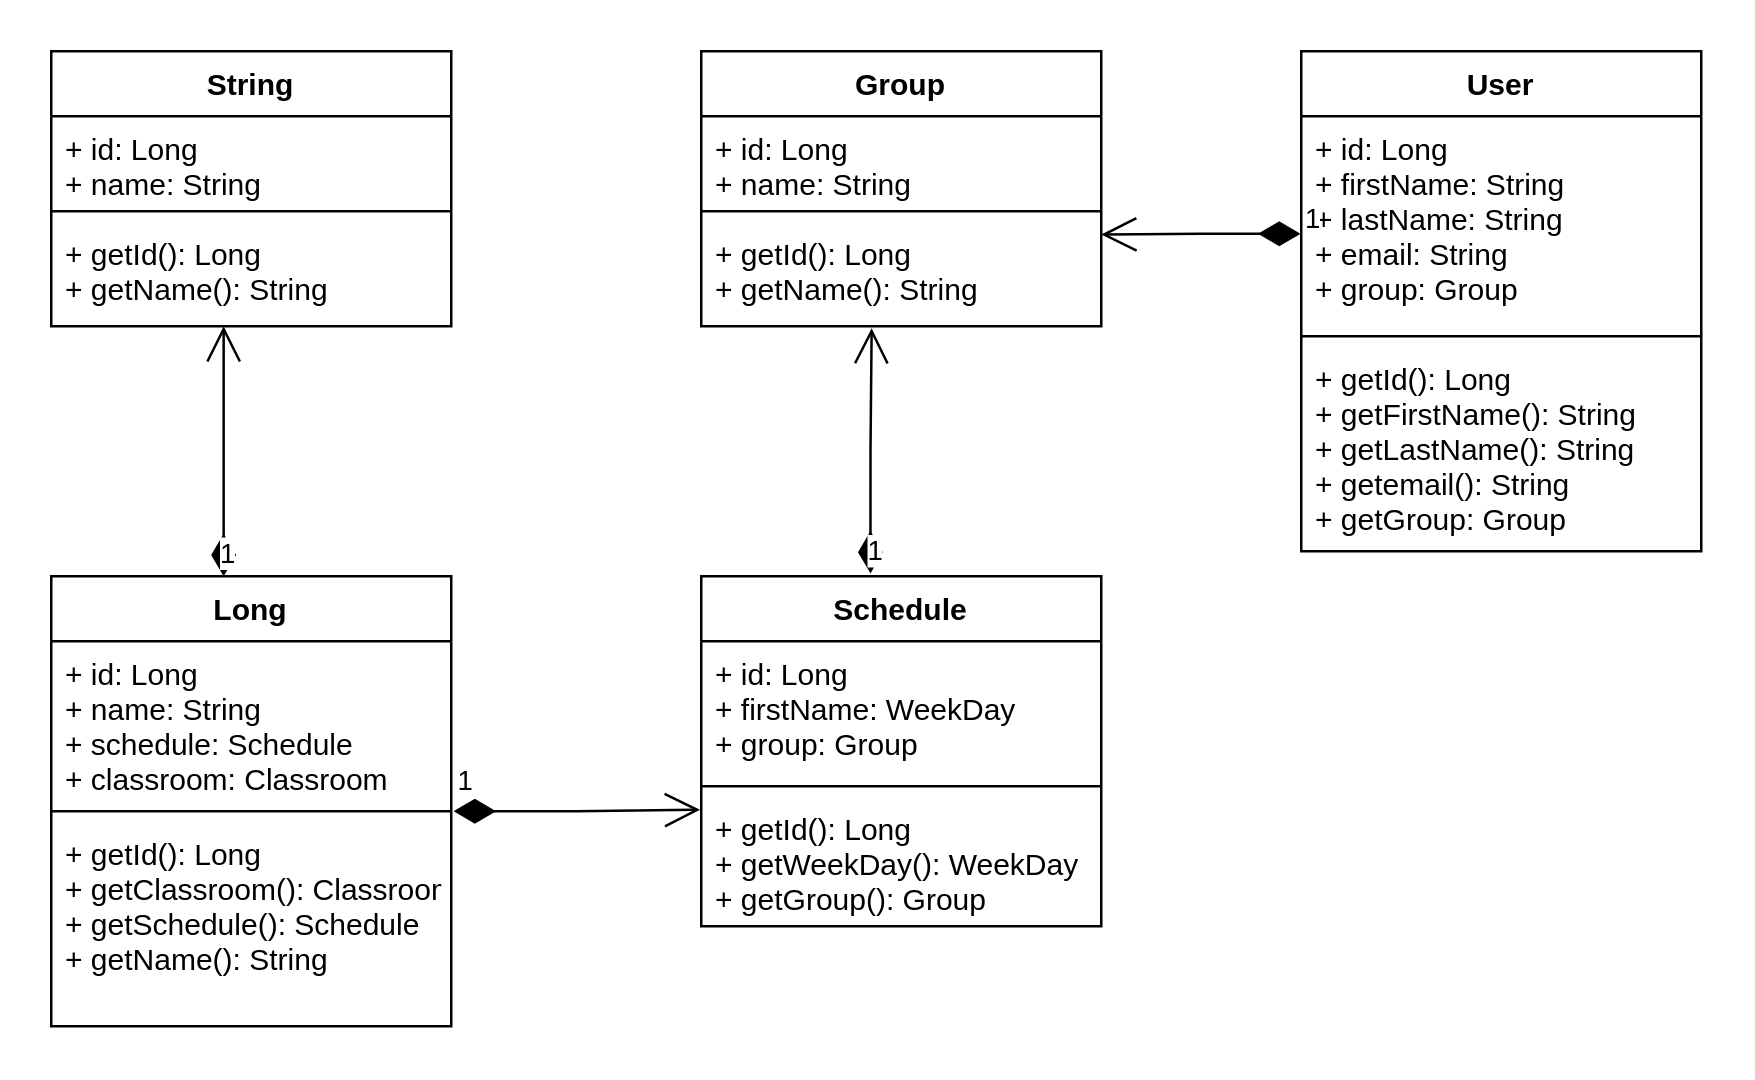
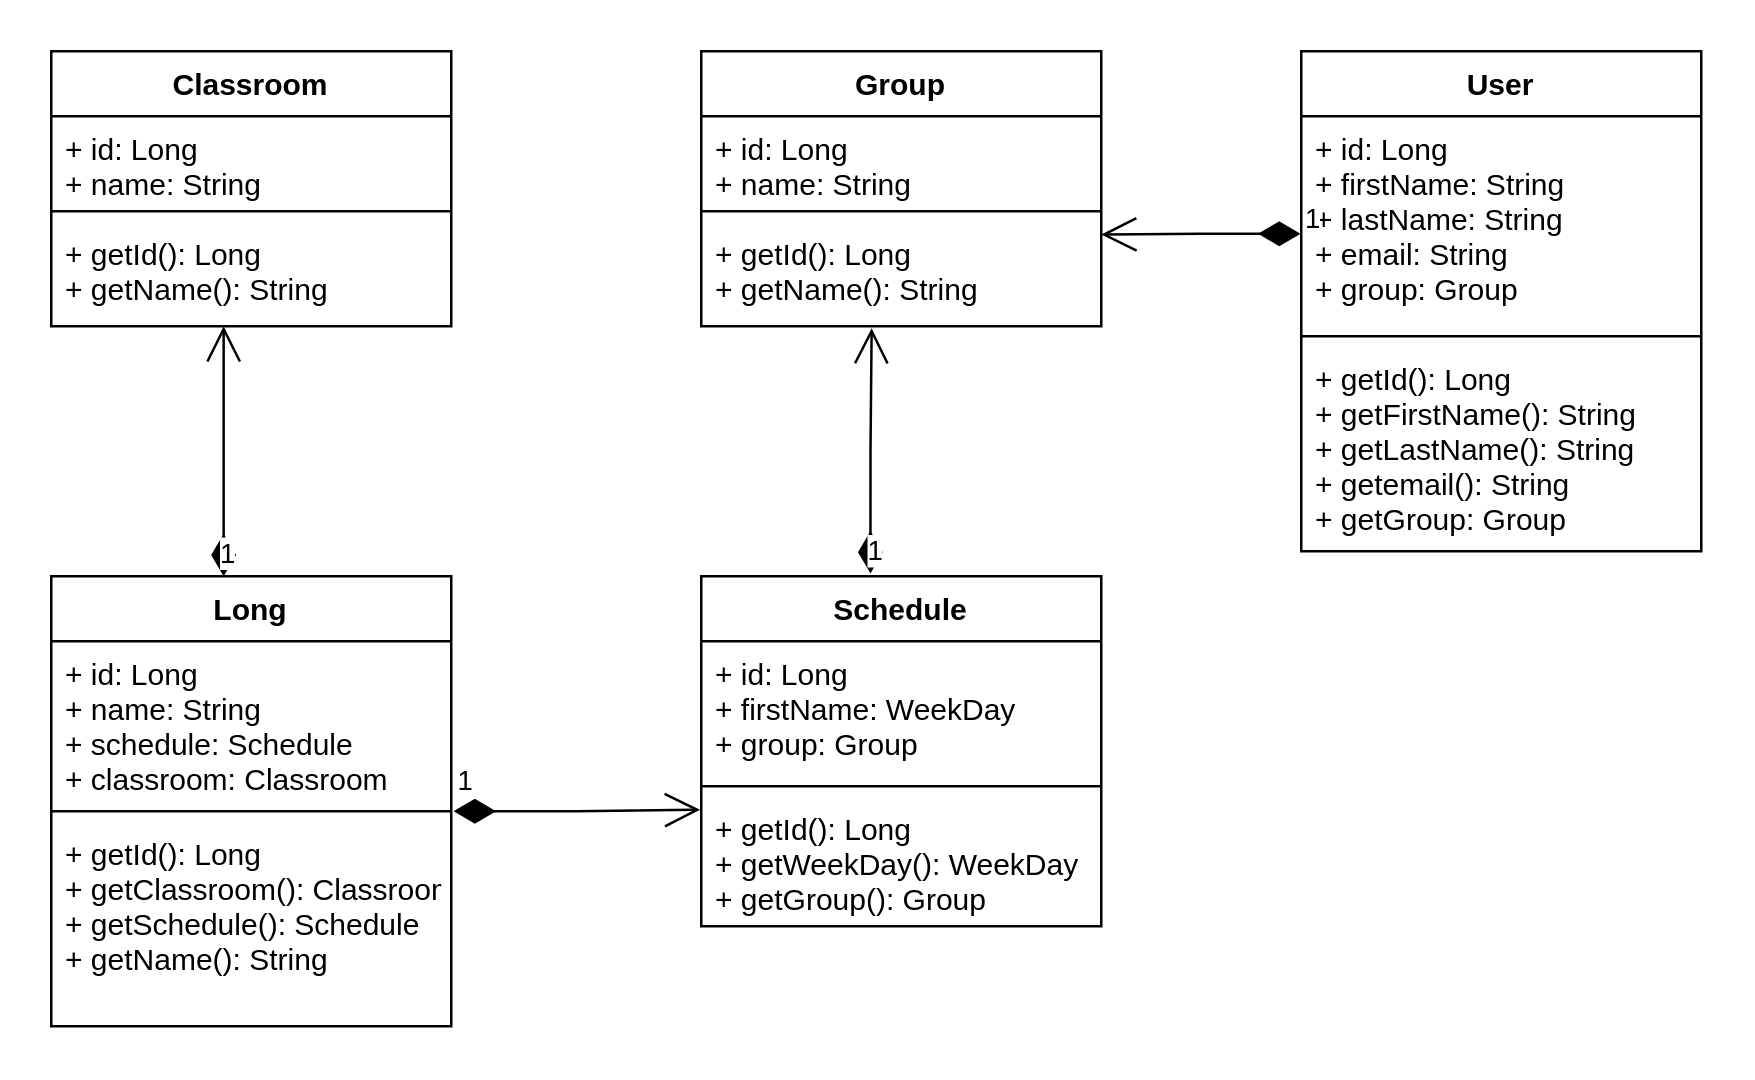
  <mxCell id="0" />
  <mxCell id="1" parent="0" />
- <mxCell id="2" value="String" style="swimlane;fontStyle=1;align=center;verticalAlign=top;childLayout=stackLayout;horizontal=1;startSize=26;horizontalStack=0;resizeParent=1;resizeParentMax=0;resizeLast=0;collapsible=1;marginBottom=0;" vertex="1" parent="1"><mxGeometry x="20" y="20" width="160" height="110" as="geometry"><mxRectangle x="40" y="30" width="100" height="30" as="alternateBounds" /></mxGeometry></mxCell>
+ <mxCell id="2" value="Classroom" style="swimlane;fontStyle=1;align=center;verticalAlign=top;childLayout=stackLayout;horizontal=1;startSize=26;horizontalStack=0;resizeParent=1;resizeParentMax=0;resizeLast=0;collapsible=1;marginBottom=0;" vertex="1" parent="1"><mxGeometry x="20" y="20" width="160" height="110" as="geometry"><mxRectangle x="40" y="30" width="100" height="30" as="alternateBounds" /></mxGeometry></mxCell>
  <mxCell id="3" value="+ id: Long&#10;+ name: String" style="text;strokeColor=none;fillColor=none;align=left;verticalAlign=top;spacingLeft=4;spacingRight=4;overflow=hidden;rotatable=0;points=[[0,0.5],[1,0.5]];portConstraint=eastwest;" vertex="1" parent="2"><mxGeometry y="26" width="160" height="34" as="geometry" /></mxCell>
  <mxCell id="4" value="" style="line;strokeWidth=1;fillColor=none;align=left;verticalAlign=middle;spacingTop=-1;spacingLeft=3;spacingRight=3;rotatable=0;labelPosition=right;points=[];portConstraint=eastwest;strokeColor=inherit;" vertex="1" parent="2"><mxGeometry y="60" width="160" height="8" as="geometry" /></mxCell>
  <mxCell id="5" value="+ getId(): Long&#10;+ getName(): String" style="text;strokeColor=none;fillColor=none;align=left;verticalAlign=top;spacingLeft=4;spacingRight=4;overflow=hidden;rotatable=0;points=[[0,0.5],[1,0.5]];portConstraint=eastwest;" vertex="1" parent="2"><mxGeometry y="68" width="160" height="42" as="geometry" /></mxCell>
  <mxCell id="6" value="Long" style="swimlane;fontStyle=1;align=center;verticalAlign=top;childLayout=stackLayout;horizontal=1;startSize=26;horizontalStack=0;resizeParent=1;resizeParentMax=0;resizeLast=0;collapsible=1;marginBottom=0;" vertex="1" parent="1"><mxGeometry x="20" y="230" width="160" height="180" as="geometry" /></mxCell>
  <mxCell id="7" value="+ id: Long&#10;+ name: String&#10;+ schedule: Schedule&#10;+ classroom: Classroom" style="text;strokeColor=none;fillColor=none;align=left;verticalAlign=top;spacingLeft=4;spacingRight=4;overflow=hidden;rotatable=0;points=[[0,0.5],[1,0.5]];portConstraint=eastwest;" vertex="1" parent="6"><mxGeometry y="26" width="160" height="64" as="geometry" /></mxCell>
  <mxCell id="8" value="" style="line;strokeWidth=1;fillColor=none;align=left;verticalAlign=middle;spacingTop=-1;spacingLeft=3;spacingRight=3;rotatable=0;labelPosition=right;points=[];portConstraint=eastwest;strokeColor=inherit;" vertex="1" parent="6"><mxGeometry y="90" width="160" height="8" as="geometry" /></mxCell>
  <mxCell id="9" value="+ getId(): Long&#10;+ getClassroom(): Classroom&#10;+ getSchedule(): Schedule&#10;+ getName(): String" style="text;strokeColor=none;fillColor=none;align=left;verticalAlign=top;spacingLeft=4;spacingRight=4;overflow=hidden;rotatable=0;points=[[0,0.5],[1,0.5]];portConstraint=eastwest;" vertex="1" parent="6"><mxGeometry y="98" width="160" height="82" as="geometry" /></mxCell>
  <mxCell id="10" value="1" style="endArrow=open;html=1;endSize=12;startArrow=diamondThin;startSize=14;startFill=1;edgeStyle=orthogonalEdgeStyle;align=left;verticalAlign=bottom;rounded=0;entryX=0.431;entryY=1;entryDx=0;entryDy=0;entryPerimeter=0;exitX=0.431;exitY=0;exitDx=0;exitDy=0;exitPerimeter=0;" edge="1" parent="1" source="6" target="5"><mxGeometry x="-1" y="3" relative="1" as="geometry"><mxPoint x="89" y="220" as="sourcePoint" /><mxPoint x="93" y="230" as="targetPoint" /></mxGeometry></mxCell>
  <mxCell id="11" value="Schedule" style="swimlane;fontStyle=1;align=center;verticalAlign=top;childLayout=stackLayout;horizontal=1;startSize=26;horizontalStack=0;resizeParent=1;resizeParentMax=0;resizeLast=0;collapsible=1;marginBottom=0;" vertex="1" parent="1"><mxGeometry x="280" y="230" width="160" height="140" as="geometry" /></mxCell>
  <mxCell id="12" value="+ id: Long&#10;+ firstName: WeekDay&#10;+ group: Group" style="text;strokeColor=none;fillColor=none;align=left;verticalAlign=top;spacingLeft=4;spacingRight=4;overflow=hidden;rotatable=0;points=[[0,0.5],[1,0.5]];portConstraint=eastwest;" vertex="1" parent="11"><mxGeometry y="26" width="160" height="54" as="geometry" /></mxCell>
  <mxCell id="13" value="" style="line;strokeWidth=1;fillColor=none;align=left;verticalAlign=middle;spacingTop=-1;spacingLeft=3;spacingRight=3;rotatable=0;labelPosition=right;points=[];portConstraint=eastwest;strokeColor=inherit;" vertex="1" parent="11"><mxGeometry y="80" width="160" height="8" as="geometry" /></mxCell>
  <mxCell id="14" value="+ getId(): Long&#10;+ getWeekDay(): WeekDay&#10;+ getGroup(): Group" style="text;strokeColor=none;fillColor=none;align=left;verticalAlign=top;spacingLeft=4;spacingRight=4;overflow=hidden;rotatable=0;points=[[0,0.5],[1,0.5]];portConstraint=eastwest;" vertex="1" parent="11"><mxGeometry y="88" width="160" height="52" as="geometry" /></mxCell>
  <mxCell id="15" value="Group" style="swimlane;fontStyle=1;align=center;verticalAlign=top;childLayout=stackLayout;horizontal=1;startSize=26;horizontalStack=0;resizeParent=1;resizeParentMax=0;resizeLast=0;collapsible=1;marginBottom=0;" vertex="1" parent="1"><mxGeometry x="280" y="20" width="160" height="110" as="geometry"><mxRectangle x="40" y="30" width="100" height="30" as="alternateBounds" /></mxGeometry></mxCell>
  <mxCell id="16" value="+ id: Long&#10;+ name: String" style="text;strokeColor=none;fillColor=none;align=left;verticalAlign=top;spacingLeft=4;spacingRight=4;overflow=hidden;rotatable=0;points=[[0,0.5],[1,0.5]];portConstraint=eastwest;" vertex="1" parent="15"><mxGeometry y="26" width="160" height="34" as="geometry" /></mxCell>
  <mxCell id="17" value="" style="line;strokeWidth=1;fillColor=none;align=left;verticalAlign=middle;spacingTop=-1;spacingLeft=3;spacingRight=3;rotatable=0;labelPosition=right;points=[];portConstraint=eastwest;strokeColor=inherit;" vertex="1" parent="15"><mxGeometry y="60" width="160" height="8" as="geometry" /></mxCell>
  <mxCell id="18" value="+ getId(): Long&#10;+ getName(): String" style="text;strokeColor=none;fillColor=none;align=left;verticalAlign=top;spacingLeft=4;spacingRight=4;overflow=hidden;rotatable=0;points=[[0,0.5],[1,0.5]];portConstraint=eastwest;" vertex="1" parent="15"><mxGeometry y="68" width="160" height="42" as="geometry" /></mxCell>
  <mxCell id="19" value="User" style="swimlane;fontStyle=1;align=center;verticalAlign=top;childLayout=stackLayout;horizontal=1;startSize=26;horizontalStack=0;resizeParent=1;resizeParentMax=0;resizeLast=0;collapsible=1;marginBottom=0;" vertex="1" parent="1"><mxGeometry x="520" y="20" width="160" height="200" as="geometry" /></mxCell>
  <mxCell id="20" value="+ id: Long&#10;+ firstName: String&#10;+ lastName: String&#10;+ email: String&#10;+ group: Group" style="text;strokeColor=none;fillColor=none;align=left;verticalAlign=top;spacingLeft=4;spacingRight=4;overflow=hidden;rotatable=0;points=[[0,0.5],[1,0.5]];portConstraint=eastwest;" vertex="1" parent="19"><mxGeometry y="26" width="160" height="84" as="geometry" /></mxCell>
  <mxCell id="21" value="" style="line;strokeWidth=1;fillColor=none;align=left;verticalAlign=middle;spacingTop=-1;spacingLeft=3;spacingRight=3;rotatable=0;labelPosition=right;points=[];portConstraint=eastwest;strokeColor=inherit;" vertex="1" parent="19"><mxGeometry y="110" width="160" height="8" as="geometry" /></mxCell>
  <mxCell id="22" value="+ getId(): Long&#10;+ getFirstName(): String&#10;+ getLastName(): String&#10;+ getemail(): String&#10;+ getGroup: Group" style="text;strokeColor=none;fillColor=none;align=left;verticalAlign=top;spacingLeft=4;spacingRight=4;overflow=hidden;rotatable=0;points=[[0,0.5],[1,0.5]];portConstraint=eastwest;" vertex="1" parent="19"><mxGeometry y="118" width="160" height="82" as="geometry" /></mxCell>
  <mxCell id="23" value="1" style="endArrow=open;html=1;endSize=12;startArrow=diamondThin;startSize=14;startFill=1;edgeStyle=orthogonalEdgeStyle;align=left;verticalAlign=bottom;rounded=0;entryX=-0.003;entryY=0.104;entryDx=0;entryDy=0;entryPerimeter=0;exitX=1.006;exitY=-0.049;exitDx=0;exitDy=0;exitPerimeter=0;" edge="1" parent="1" source="9" target="14"><mxGeometry x="-1" y="3" relative="1" as="geometry"><mxPoint x="320" y="410" as="sourcePoint" /><mxPoint x="370" y="240" as="targetPoint" /></mxGeometry></mxCell>
  <mxCell id="24" value="1" style="endArrow=open;html=1;endSize=12;startArrow=diamondThin;startSize=14;startFill=1;edgeStyle=orthogonalEdgeStyle;align=left;verticalAlign=bottom;rounded=0;entryX=0.426;entryY=1.018;entryDx=0;entryDy=0;entryPerimeter=0;exitX=0.423;exitY=-0.008;exitDx=0;exitDy=0;exitPerimeter=0;" edge="1" parent="1" source="11" target="18"><mxGeometry x="-1" y="3" relative="1" as="geometry"><mxPoint x="260" y="180" as="sourcePoint" /><mxPoint x="420" y="180" as="targetPoint" /></mxGeometry></mxCell>
  <mxCell id="25" value="1" style="endArrow=open;html=1;endSize=12;startArrow=diamondThin;startSize=14;startFill=1;edgeStyle=orthogonalEdgeStyle;align=left;verticalAlign=bottom;rounded=0;entryX=1;entryY=0.127;entryDx=0;entryDy=0;entryPerimeter=0;exitX=-0.002;exitY=0.56;exitDx=0;exitDy=0;exitPerimeter=0;" edge="1" parent="1" source="20" target="18"><mxGeometry x="-1" y="3" relative="1" as="geometry"><mxPoint x="510" y="80" as="sourcePoint" /><mxPoint x="520" y="190" as="targetPoint" /></mxGeometry></mxCell>
